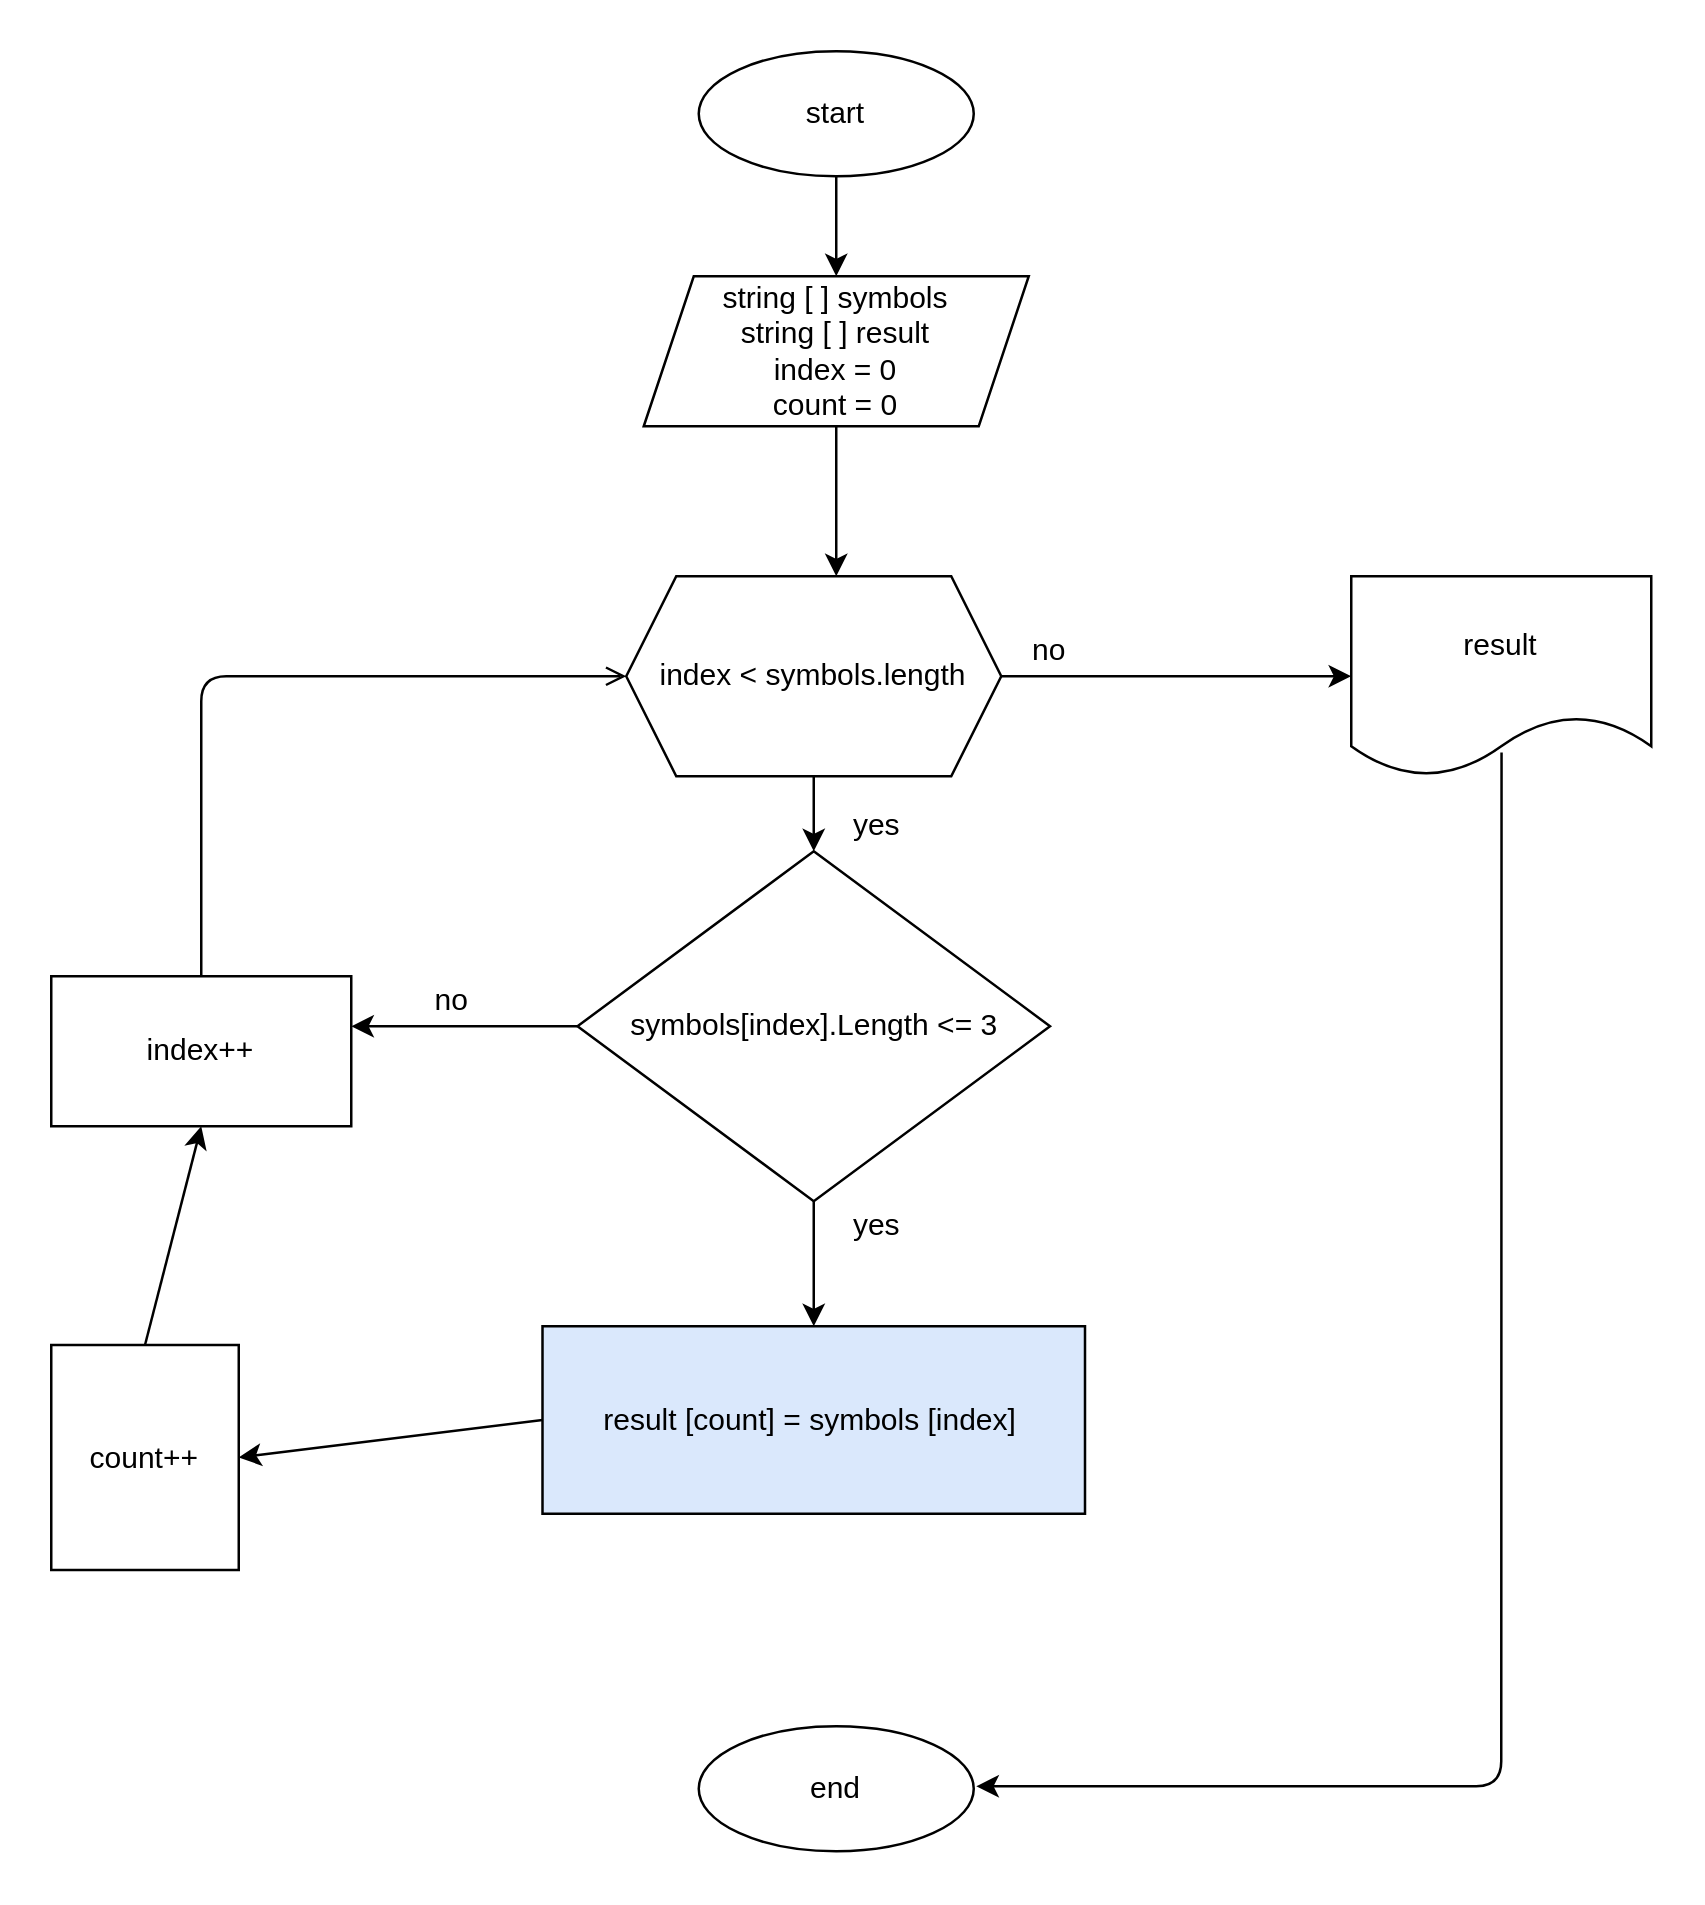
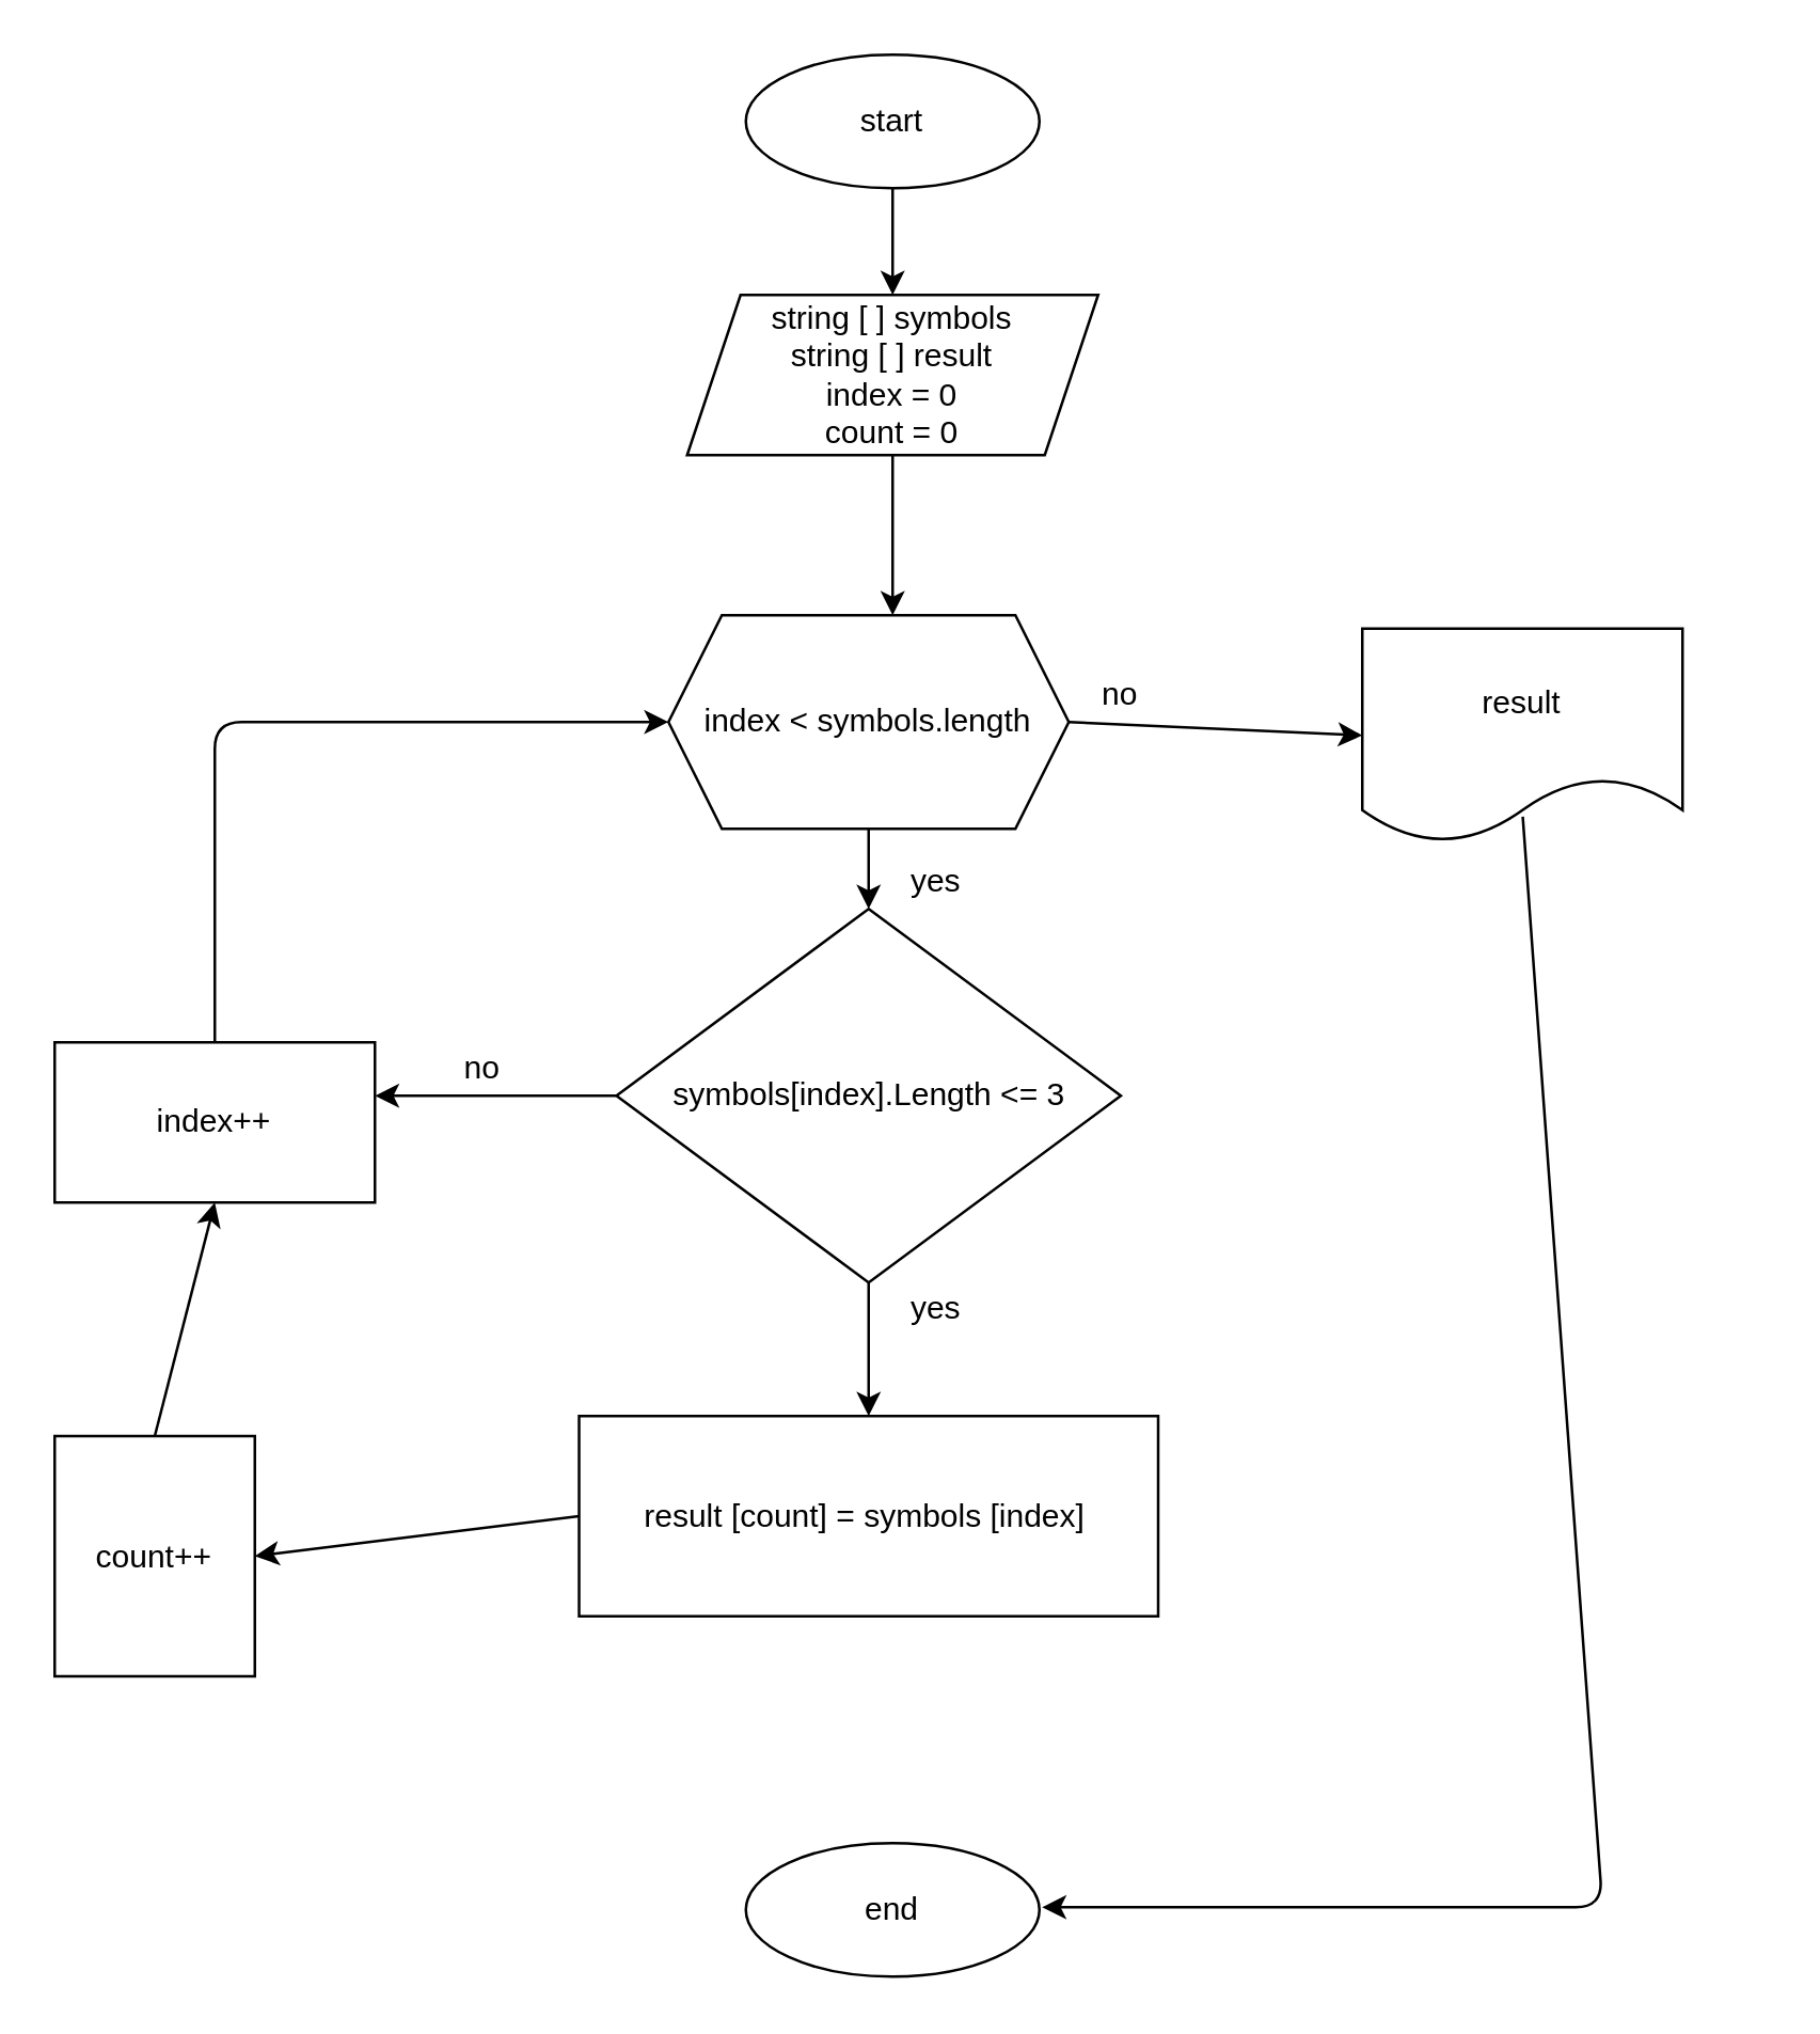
  <mxCell id="0" />
  <mxCell id="1" parent="0" />
  <mxCell id="2" style="edgeStyle=none;html=1;exitX=0.5;exitY=1;exitDx=0;exitDy=0;entryX=0.5;entryY=0;entryDx=0;entryDy=0;" edge="1" parent="1" source="3" target="6"><mxGeometry relative="1" as="geometry" /></mxCell>
  <mxCell id="3" value="start" style="ellipse;whiteSpace=wrap;html=1;" vertex="1" parent="1"><mxGeometry x="279" y="20" width="110" height="50" as="geometry" /></mxCell>
  <mxCell id="4" value="end" style="ellipse;whiteSpace=wrap;html=1;" vertex="1" parent="1"><mxGeometry x="279" y="690" width="110" height="50" as="geometry" /></mxCell>
  <mxCell id="5" style="edgeStyle=none;html=1;exitX=0.5;exitY=1;exitDx=0;exitDy=0;" edge="1" parent="1" source="6"><mxGeometry relative="1" as="geometry"><mxPoint x="334" y="230" as="targetPoint" /></mxGeometry></mxCell>
  <mxCell id="6" value="string [ ] symbols&lt;br&gt;string [ ] result&lt;br&gt;index = 0&lt;br&gt;count = 0" style="shape=parallelogram;perimeter=parallelogramPerimeter;whiteSpace=wrap;html=1;fixedSize=1;" vertex="1" parent="1"><mxGeometry x="257" y="110" width="154" height="60" as="geometry" /></mxCell>
  <mxCell id="7" style="edgeStyle=none;html=1;exitX=0.5;exitY=1;exitDx=0;exitDy=0;entryX=0.5;entryY=0;entryDx=0;entryDy=0;" edge="1" parent="1" source="9" target="12"><mxGeometry relative="1" as="geometry" /></mxCell>
  <mxCell id="8" style="edgeStyle=none;html=1;exitX=1;exitY=0.5;exitDx=0;exitDy=0;entryX=0;entryY=0.5;entryDx=0;entryDy=0;" edge="1" parent="1" source="9" target="23"><mxGeometry relative="1" as="geometry" /></mxCell>
  <mxCell id="9" value="index &amp;lt; symbols.length" style="shape=hexagon;perimeter=hexagonPerimeter2;whiteSpace=wrap;html=1;fixedSize=1;" vertex="1" parent="1"><mxGeometry x="250" y="230" width="150" height="80" as="geometry" /></mxCell>
  <mxCell id="10" style="edgeStyle=none;html=1;exitX=0.5;exitY=1;exitDx=0;exitDy=0;entryX=0.5;entryY=0;entryDx=0;entryDy=0;" edge="1" parent="1" source="12" target="17"><mxGeometry relative="1" as="geometry" /></mxCell>
  <mxCell id="11" style="edgeStyle=none;html=1;exitX=0;exitY=0.5;exitDx=0;exitDy=0;" edge="1" parent="1" source="12"><mxGeometry relative="1" as="geometry"><mxPoint x="140" y="410" as="targetPoint" /></mxGeometry></mxCell>
  <mxCell id="12" value="symbols[index].Length &amp;lt;= 3" style="rhombus;whiteSpace=wrap;html=1;" vertex="1" parent="1"><mxGeometry x="230.5" y="340" width="189" height="140" as="geometry" /></mxCell>
  <mxCell id="13" value="yes" style="text;html=1;align=center;verticalAlign=middle;resizable=0;points=[];autosize=1;strokeColor=none;fillColor=none;" vertex="1" parent="1"><mxGeometry x="335" y="320" width="30" height="20" as="geometry" /></mxCell>
  <mxCell id="14" value="no" style="text;html=1;align=center;verticalAlign=middle;resizable=0;points=[];autosize=1;strokeColor=none;fillColor=none;" vertex="1" parent="1"><mxGeometry x="404" y="250" width="30" height="20" as="geometry" /></mxCell>
  <mxCell id="15" value="yes" style="text;html=1;align=center;verticalAlign=middle;resizable=0;points=[];autosize=1;strokeColor=none;fillColor=none;" vertex="1" parent="1"><mxGeometry x="335" y="480" width="30" height="20" as="geometry" /></mxCell>
  <mxCell id="16" style="edgeStyle=none;html=1;exitX=0;exitY=0.5;exitDx=0;exitDy=0;entryX=1;entryY=0.5;entryDx=0;entryDy=0;" edge="1" parent="1" source="17" target="19"><mxGeometry relative="1" as="geometry" /></mxCell>
- <mxCell id="17" value="result [count] = symbols [index]&amp;nbsp;" style="rounded=0;whiteSpace=wrap;html=1;fillColor=#dae8fc;" vertex="1" parent="1"><mxGeometry x="216.5" y="530" width="217" height="75" as="geometry" /></mxCell>
+ <mxCell id="17" value="result [count] = symbols [index]&amp;nbsp;" style="rounded=0;whiteSpace=wrap;html=1;" vertex="1" parent="1"><mxGeometry x="216.5" y="530" width="217" height="75" as="geometry" /></mxCell>
  <mxCell id="18" style="edgeStyle=none;html=1;exitX=0.5;exitY=0;exitDx=0;exitDy=0;entryX=0.5;entryY=1;entryDx=0;entryDy=0;" edge="1" parent="1" source="19" target="21"><mxGeometry relative="1" as="geometry" /></mxCell>
  <mxCell id="19" value="count++" style="rounded=0;whiteSpace=wrap;html=1;" vertex="1" parent="1"><mxGeometry x="20" y="537.5" width="75" height="90" as="geometry" /></mxCell>
- <mxCell id="20" style="edgeStyle=none;html=1;exitX=0.5;exitY=0;exitDx=0;exitDy=0;entryX=0;entryY=0.5;entryDx=0;entryDy=0;endArrow=open;" edge="1" parent="1" source="21" target="9"><mxGeometry relative="1" as="geometry"><mxPoint x="80" y="260" as="targetPoint" /><Array as="points"><mxPoint x="80" y="270" /></Array></mxGeometry></mxCell>
+ <mxCell id="20" style="edgeStyle=none;html=1;exitX=0.5;exitY=0;exitDx=0;exitDy=0;entryX=0;entryY=0.5;entryDx=0;entryDy=0;" edge="1" parent="1" source="21" target="9"><mxGeometry relative="1" as="geometry"><mxPoint x="80" y="260" as="targetPoint" /><Array as="points"><mxPoint x="80" y="270" /></Array></mxGeometry></mxCell>
  <mxCell id="21" value="index++" style="rounded=0;whiteSpace=wrap;html=1;" vertex="1" parent="1"><mxGeometry x="20" y="390" width="120" height="60" as="geometry" /></mxCell>
  <mxCell id="22" style="edgeStyle=none;html=1;exitX=0.501;exitY=0.881;exitDx=0;exitDy=0;exitPerimeter=0;" edge="1" parent="1" source="23"><mxGeometry relative="1" as="geometry"><mxPoint x="390" y="714" as="targetPoint" /><Array as="points"><mxPoint x="600" y="714" /></Array></mxGeometry></mxCell>
- <mxCell id="23" value="result" style="shape=document;whiteSpace=wrap;html=1;boundedLbl=1;" vertex="1" parent="1"><mxGeometry x="540" y="230" width="120" height="80" as="geometry" /></mxCell>
+ <mxCell id="23" value="result" style="shape=document;whiteSpace=wrap;html=1;boundedLbl=1;" vertex="1" parent="1"><mxGeometry x="510" y="235" width="120" height="80" as="geometry" /></mxCell>
  <mxCell id="24" value="no" style="text;html=1;align=center;verticalAlign=middle;resizable=0;points=[];autosize=1;strokeColor=none;fillColor=none;" vertex="1" parent="1"><mxGeometry x="165" y="390" width="30" height="20" as="geometry" /></mxCell>
